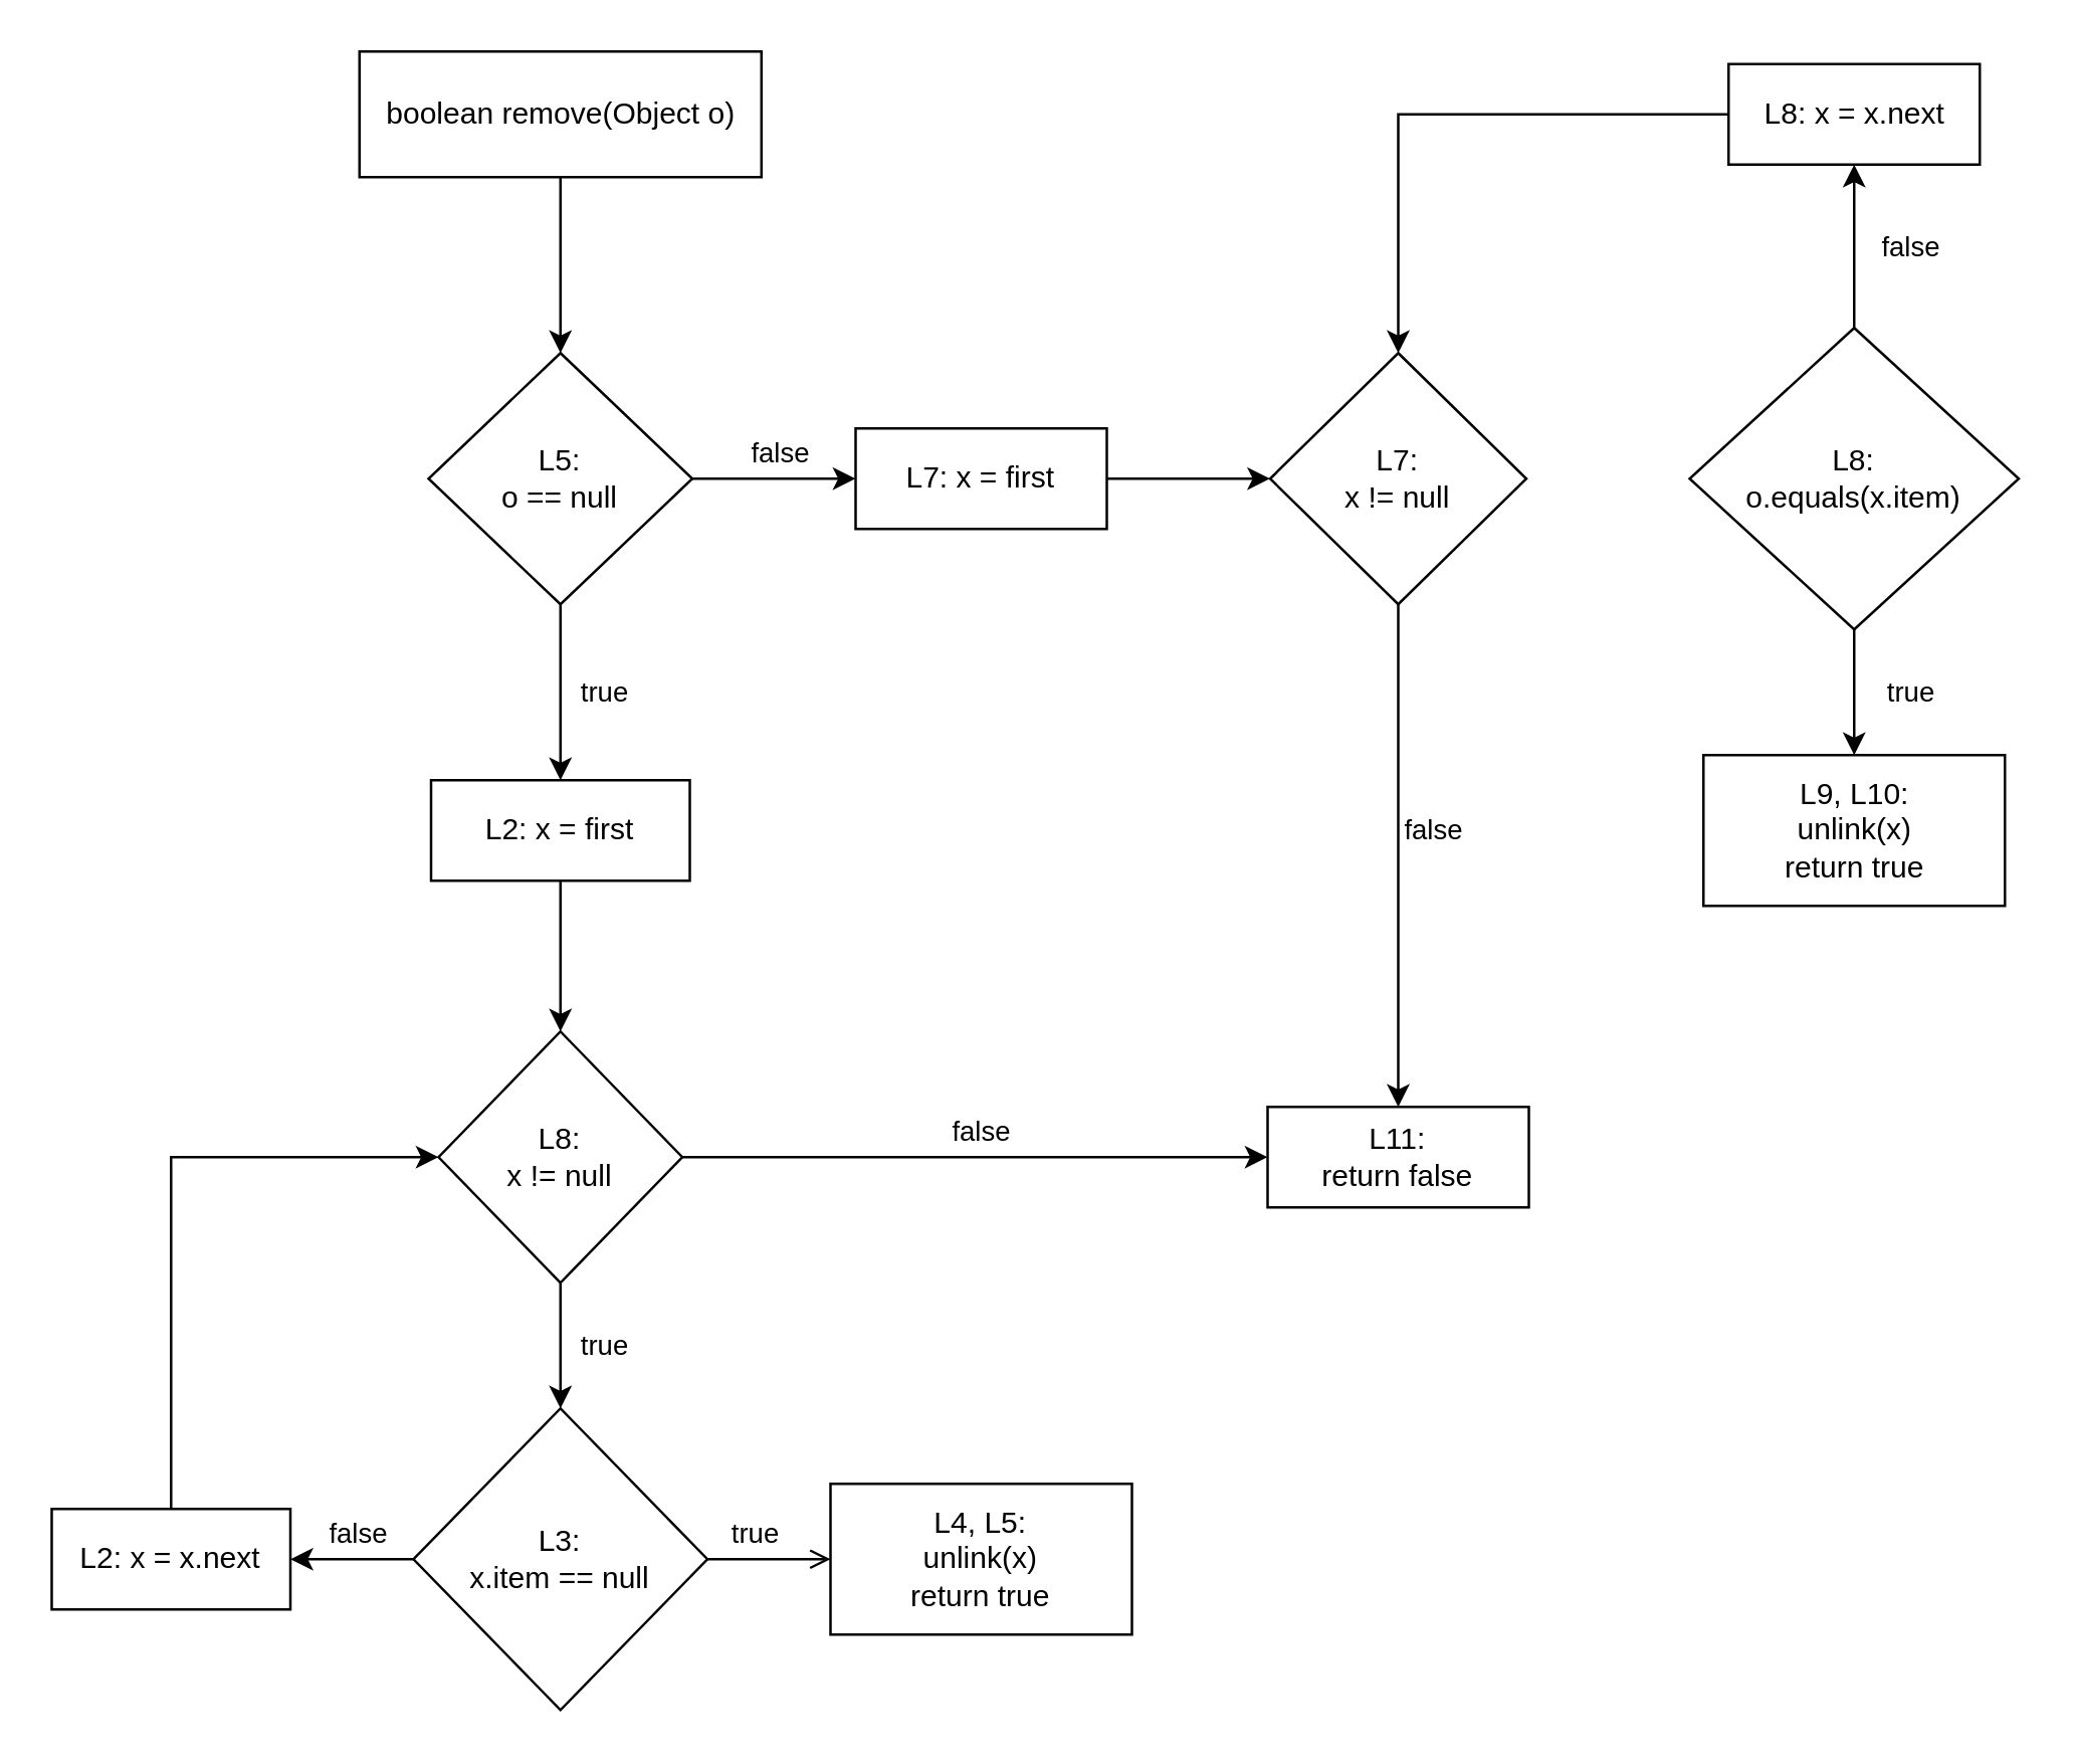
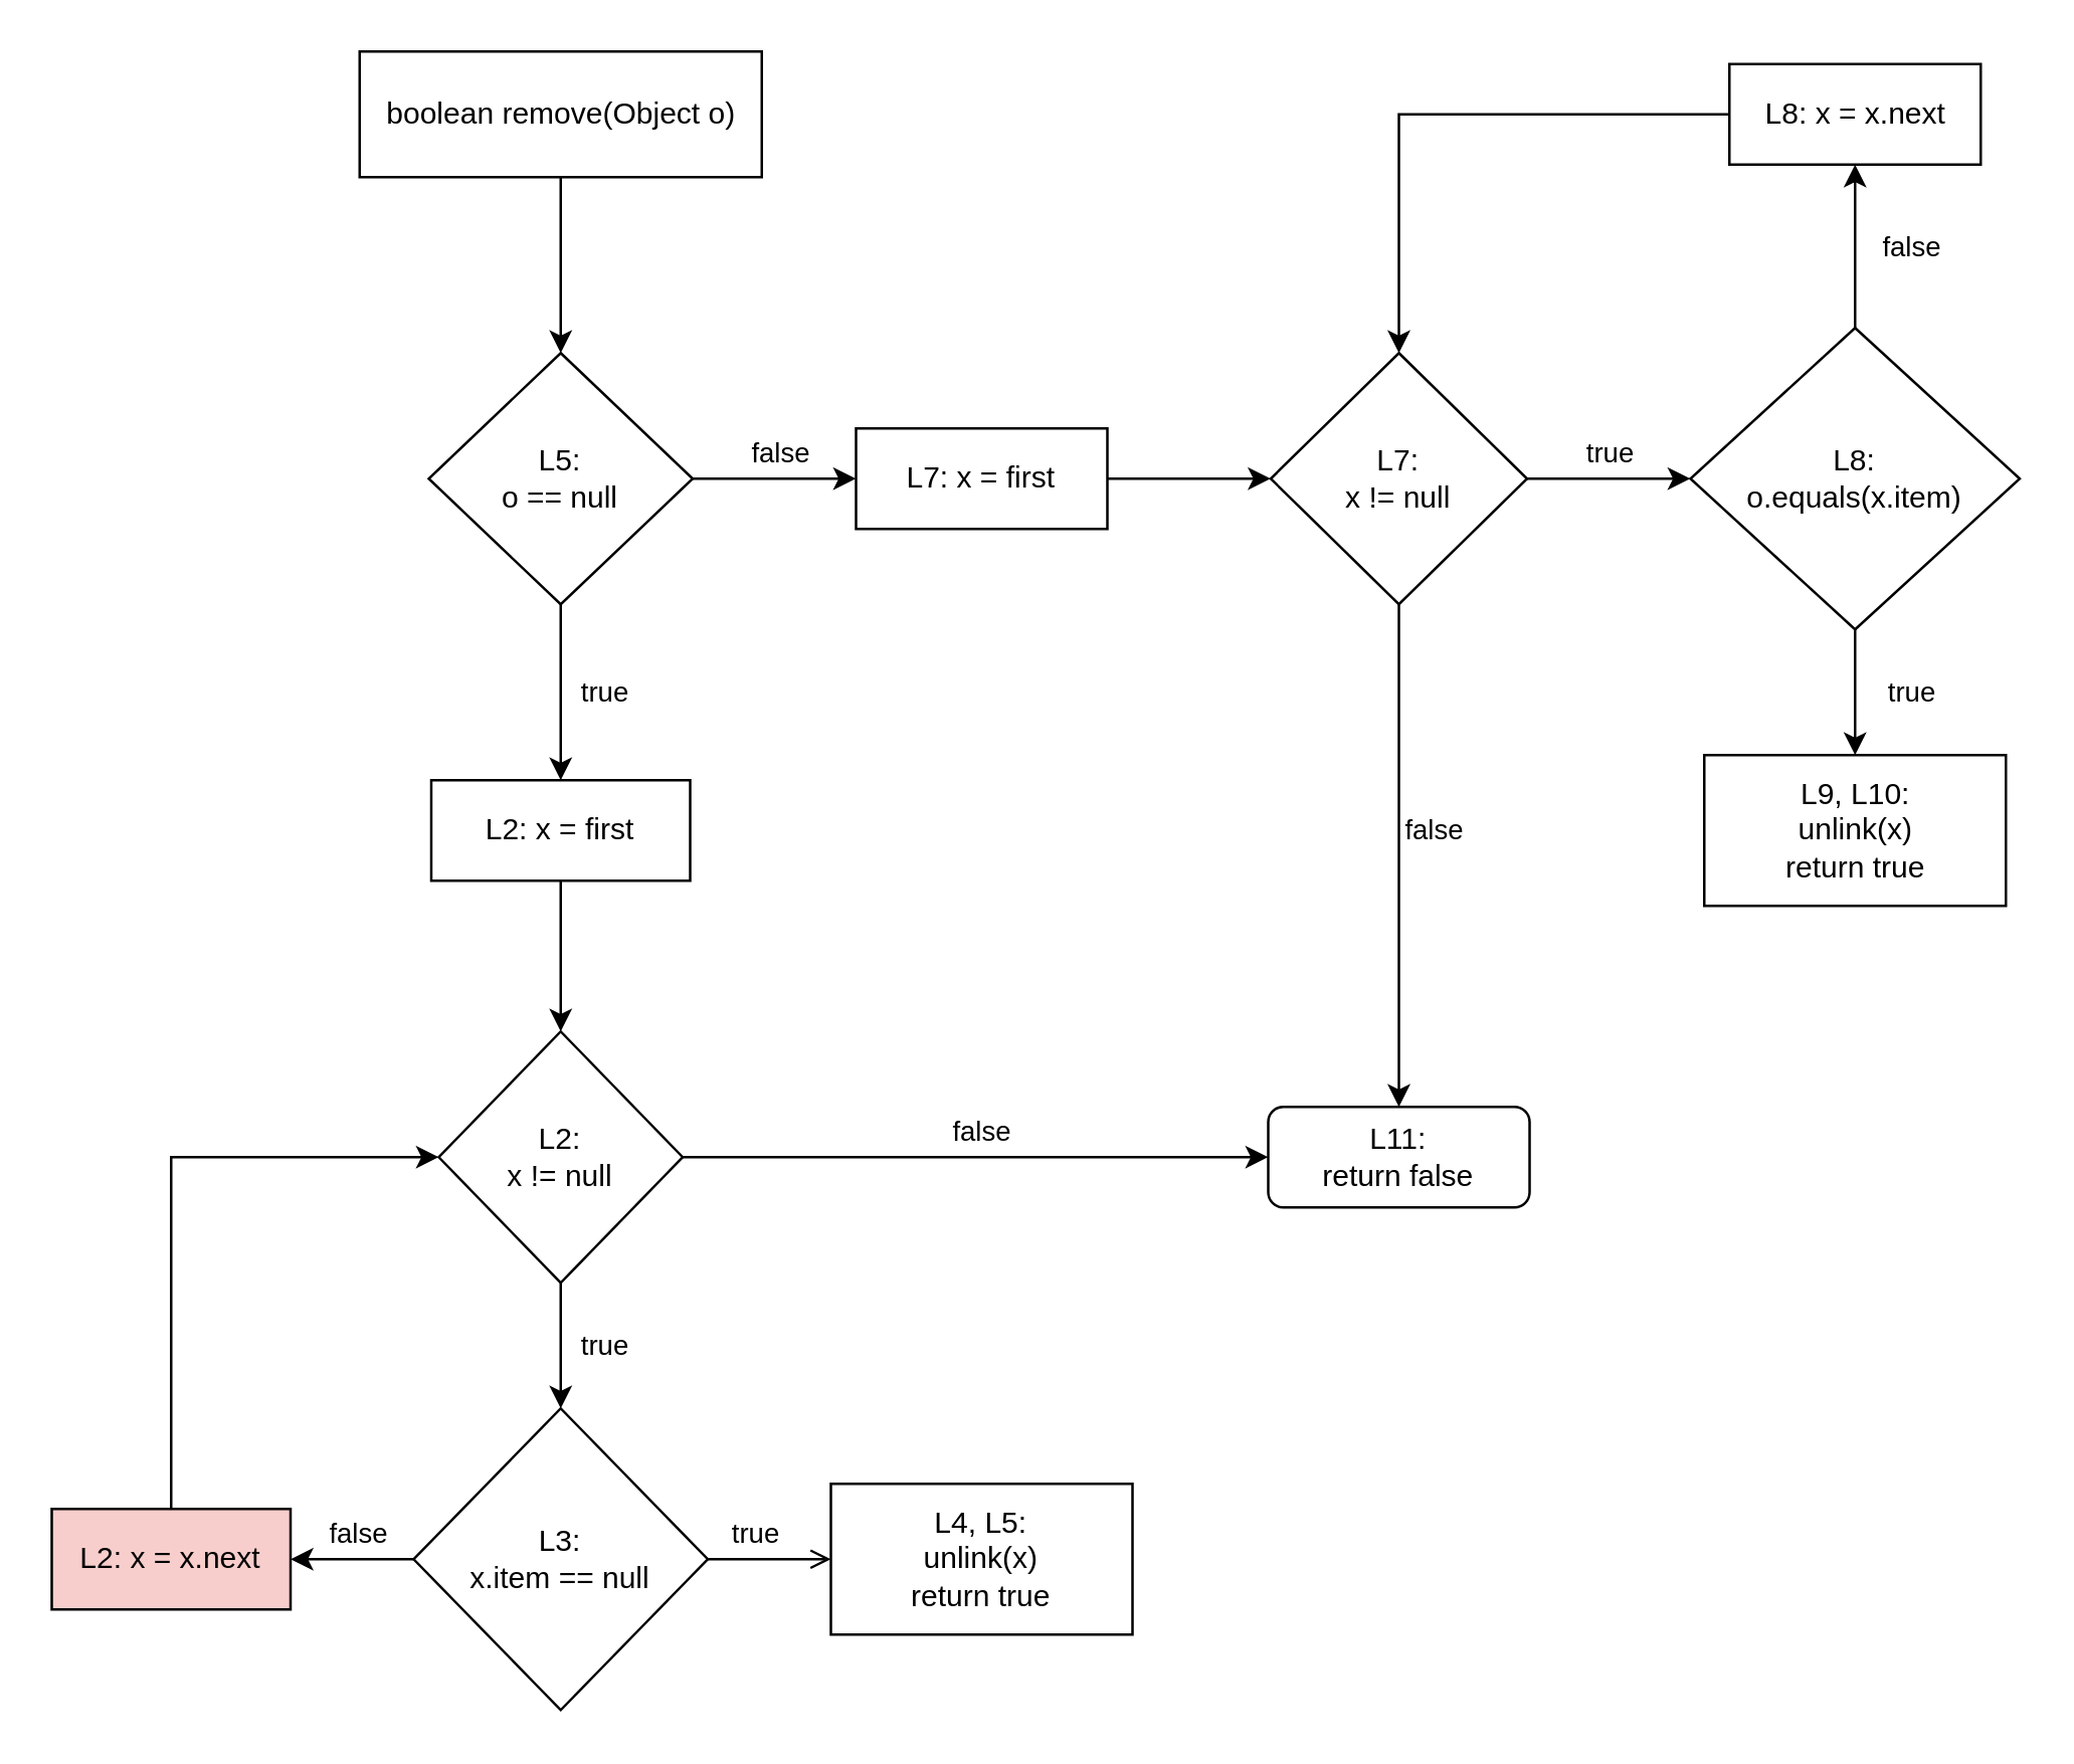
  <mxCell id="0" />
  <mxCell id="1" parent="0" />
  <mxCell id="2" style="edgeStyle=orthogonalEdgeStyle;rounded=0;orthogonalLoop=1;jettySize=auto;html=1;exitX=0.5;exitY=1;exitDx=0;exitDy=0;entryX=0.5;entryY=0;entryDx=0;entryDy=0;" edge="1" parent="1" source="3" target="6"><mxGeometry relative="1" as="geometry" /></mxCell>
  <mxCell id="3" value="boolean remove(Object o)" style="rounded=0;whiteSpace=wrap;html=1;" vertex="1" parent="1"><mxGeometry x="142.5" y="20" width="160" height="50" as="geometry" /></mxCell>
  <mxCell id="4" value="false" style="edgeStyle=orthogonalEdgeStyle;rounded=0;orthogonalLoop=1;jettySize=auto;html=1;entryX=0;entryY=0.5;entryDx=0;entryDy=0;labelBackgroundColor=none;" edge="1" parent="1" source="6" target="8"><mxGeometry x="0.077" y="10" relative="1" as="geometry"><mxPoint as="offset" /></mxGeometry></mxCell>
  <mxCell id="5" value="true" style="edgeStyle=orthogonalEdgeStyle;rounded=0;orthogonalLoop=1;jettySize=auto;html=1;entryX=0.5;entryY=0;entryDx=0;entryDy=0;labelBackgroundColor=none;" edge="1" parent="1" source="6" target="18"><mxGeometry x="0.007" y="17" relative="1" as="geometry"><Array as="points"><mxPoint x="223" y="275" /><mxPoint x="223" y="275" /></Array><mxPoint as="offset" /></mxGeometry></mxCell>
  <mxCell id="6" value="&lt;div&gt;L5: &lt;br&gt;&lt;/div&gt;&lt;div&gt;o == null&lt;/div&gt;" style="rhombus;whiteSpace=wrap;html=1;" vertex="1" parent="1"><mxGeometry x="170" y="140" width="105" height="100" as="geometry" /></mxCell>
  <mxCell id="7" style="edgeStyle=orthogonalEdgeStyle;rounded=0;orthogonalLoop=1;jettySize=auto;html=1;entryX=0;entryY=0.5;entryDx=0;entryDy=0;" edge="1" parent="1" source="8" target="11"><mxGeometry relative="1" as="geometry" /></mxCell>
  <mxCell id="8" value="L7: x = first" style="rounded=0;whiteSpace=wrap;html=1;" vertex="1" parent="1"><mxGeometry x="340" y="170" width="100" height="40" as="geometry" /></mxCell>
+ <mxCell id="9" value="&lt;div&gt;true&lt;/div&gt;" style="edgeStyle=orthogonalEdgeStyle;rounded=0;orthogonalLoop=1;jettySize=auto;html=1;entryX=0;entryY=0.5;entryDx=0;entryDy=0;labelBackgroundColor=none;" edge="1" parent="1" source="11" target="14"><mxGeometry x="0.015" y="10" relative="1" as="geometry"><mxPoint as="offset" /></mxGeometry></mxCell>
  <mxCell id="10" value="false" style="edgeStyle=orthogonalEdgeStyle;rounded=0;orthogonalLoop=1;jettySize=auto;html=1;entryX=0.5;entryY=0;entryDx=0;entryDy=0;labelBackgroundColor=none;" edge="1" parent="1" source="11" target="29"><mxGeometry x="-0.1" y="14" relative="1" as="geometry"><mxPoint as="offset" /></mxGeometry></mxCell>
  <mxCell id="11" value="&lt;div&gt;L7: &lt;br&gt;&lt;/div&gt;&lt;div&gt;x != null&lt;/div&gt;" style="rhombus;whiteSpace=wrap;html=1;" vertex="1" parent="1"><mxGeometry x="505" y="140" width="102" height="100" as="geometry" /></mxCell>
  <mxCell id="12" value="false" style="edgeStyle=orthogonalEdgeStyle;rounded=0;orthogonalLoop=1;jettySize=auto;html=1;entryX=0.5;entryY=1;entryDx=0;entryDy=0;labelBackgroundColor=none;" edge="1" parent="1" source="14" target="16"><mxGeometry x="-0.008" y="-22" relative="1" as="geometry"><mxPoint as="offset" /></mxGeometry></mxCell>
  <mxCell id="13" value="true" style="edgeStyle=orthogonalEdgeStyle;rounded=0;orthogonalLoop=1;jettySize=auto;html=1;entryX=0.5;entryY=0;entryDx=0;entryDy=0;labelBackgroundColor=none;" edge="1" parent="1" source="14" target="28"><mxGeometry x="0.009" y="22" relative="1" as="geometry"><mxPoint as="offset" /></mxGeometry></mxCell>
  <mxCell id="14" value="&lt;div&gt;L8: &lt;br&gt;&lt;/div&gt;&lt;div&gt;o.equals(x.item)&lt;/div&gt;" style="rhombus;whiteSpace=wrap;html=1;" vertex="1" parent="1"><mxGeometry x="672" y="130" width="131" height="120" as="geometry" /></mxCell>
  <mxCell id="15" style="edgeStyle=orthogonalEdgeStyle;rounded=0;orthogonalLoop=1;jettySize=auto;html=1;entryX=0.5;entryY=0;entryDx=0;entryDy=0;labelBackgroundColor=none;" edge="1" parent="1" source="16" target="11"><mxGeometry relative="1" as="geometry" /></mxCell>
  <mxCell id="16" value="L8: x = x.next" style="rounded=0;whiteSpace=wrap;html=1;" vertex="1" parent="1"><mxGeometry x="687.5" y="25" width="100" height="40" as="geometry" /></mxCell>
  <mxCell id="17" style="edgeStyle=orthogonalEdgeStyle;rounded=0;orthogonalLoop=1;jettySize=auto;html=1;exitX=0.5;exitY=1;exitDx=0;exitDy=0;entryX=0.5;entryY=0;entryDx=0;entryDy=0;" edge="1" parent="1" source="18" target="21"><mxGeometry relative="1" as="geometry" /></mxCell>
  <mxCell id="18" value="L2: x = first" style="rounded=0;whiteSpace=wrap;html=1;" vertex="1" parent="1"><mxGeometry x="171" y="310" width="103" height="40" as="geometry" /></mxCell>
  <mxCell id="19" value="true" style="edgeStyle=orthogonalEdgeStyle;rounded=0;orthogonalLoop=1;jettySize=auto;html=1;entryX=0.5;entryY=0;entryDx=0;entryDy=0;labelBackgroundColor=none;" edge="1" parent="1" source="21" target="24"><mxGeometry x="0.01" y="17" relative="1" as="geometry"><mxPoint as="offset" /></mxGeometry></mxCell>
  <mxCell id="20" value="false" style="edgeStyle=orthogonalEdgeStyle;rounded=0;orthogonalLoop=1;jettySize=auto;html=1;entryX=0;entryY=0.5;entryDx=0;entryDy=0;labelBackgroundColor=none;" edge="1" parent="1" source="21" target="29"><mxGeometry x="0.021" y="10" relative="1" as="geometry"><mxPoint as="offset" /></mxGeometry></mxCell>
- <mxCell id="21" value="&lt;div&gt;L8: &lt;br&gt;&lt;/div&gt;&lt;div&gt;x != null&lt;/div&gt;" style="rhombus;whiteSpace=wrap;html=1;" vertex="1" parent="1"><mxGeometry x="174" y="410" width="97" height="100" as="geometry" /></mxCell>
+ <mxCell id="21" value="&lt;div&gt;L2: &lt;br&gt;&lt;/div&gt;&lt;div&gt;x != null&lt;/div&gt;" style="rhombus;whiteSpace=wrap;html=1;" vertex="1" parent="1"><mxGeometry x="174" y="410" width="97" height="100" as="geometry" /></mxCell>
  <mxCell id="22" value="false" style="edgeStyle=orthogonalEdgeStyle;rounded=0;orthogonalLoop=1;jettySize=auto;html=1;entryX=1;entryY=0.5;entryDx=0;entryDy=0;labelBackgroundColor=none;" edge="1" parent="1" source="24" target="26"><mxGeometry x="-0.094" y="-10" relative="1" as="geometry"><mxPoint as="offset" /></mxGeometry></mxCell>
  <mxCell id="23" value="true" style="edgeStyle=orthogonalEdgeStyle;rounded=0;orthogonalLoop=1;jettySize=auto;html=1;entryX=0;entryY=0.5;entryDx=0;entryDy=0;labelBackgroundColor=none;endArrow=open;" edge="1" parent="1" source="24" target="27"><mxGeometry x="-0.225" y="10" relative="1" as="geometry"><mxPoint as="offset" /></mxGeometry></mxCell>
  <mxCell id="24" value="&lt;div&gt;L3:&lt;/div&gt;&lt;div&gt;x.item == null&lt;br&gt;&lt;/div&gt;" style="rhombus;whiteSpace=wrap;html=1;" vertex="1" parent="1"><mxGeometry x="164" y="560" width="117" height="120" as="geometry" /></mxCell>
  <mxCell id="25" style="edgeStyle=orthogonalEdgeStyle;rounded=0;orthogonalLoop=1;jettySize=auto;html=1;entryX=0;entryY=0.5;entryDx=0;entryDy=0;exitX=0.5;exitY=0;exitDx=0;exitDy=0;" edge="1" parent="1" source="26" target="21"><mxGeometry relative="1" as="geometry"><Array as="points"><mxPoint x="68" y="460" /></Array></mxGeometry></mxCell>
- <mxCell id="26" value="&lt;div&gt;L2: x = x.next&lt;/div&gt;" style="rounded=0;whiteSpace=wrap;html=1;" vertex="1" parent="1"><mxGeometry x="20" y="600" width="95" height="40" as="geometry" /></mxCell>
+ <mxCell id="26" value="&lt;div&gt;L2: x = x.next&lt;/div&gt;" style="rounded=0;whiteSpace=wrap;html=1;fillColor=#f8cecc;" vertex="1" parent="1"><mxGeometry x="20" y="600" width="95" height="40" as="geometry" /></mxCell>
  <mxCell id="27" value="&lt;div&gt;L4, L5:&lt;/div&gt;&lt;div&gt;unlink(x)&lt;/div&gt;&lt;div&gt;return true&lt;br&gt;&lt;/div&gt;" style="rounded=0;whiteSpace=wrap;html=1;" vertex="1" parent="1"><mxGeometry x="330" y="590" width="120" height="60" as="geometry" /></mxCell>
  <mxCell id="28" value="&lt;div&gt;L9, L10:&lt;/div&gt;&lt;div&gt;unlink(x)&lt;/div&gt;&lt;div&gt;return true&lt;br&gt;&lt;/div&gt;" style="rounded=0;whiteSpace=wrap;html=1;" vertex="1" parent="1"><mxGeometry x="677.5" y="300" width="120" height="60" as="geometry" /></mxCell>
- <mxCell id="29" value="&lt;div&gt;L11:&lt;/div&gt;&lt;div&gt;return false&lt;br&gt;&lt;/div&gt;" style="rounded=0;whiteSpace=wrap;html=1;" vertex="1" parent="1"><mxGeometry x="504" y="440" width="104" height="40" as="geometry" /></mxCell>
+ <mxCell id="29" value="&lt;div&gt;L11:&lt;/div&gt;&lt;div&gt;return false&lt;br&gt;&lt;/div&gt;" style="whiteSpace=wrap;html=1;rounded=1;" vertex="1" parent="1"><mxGeometry x="504" y="440" width="104" height="40" as="geometry" /></mxCell>
